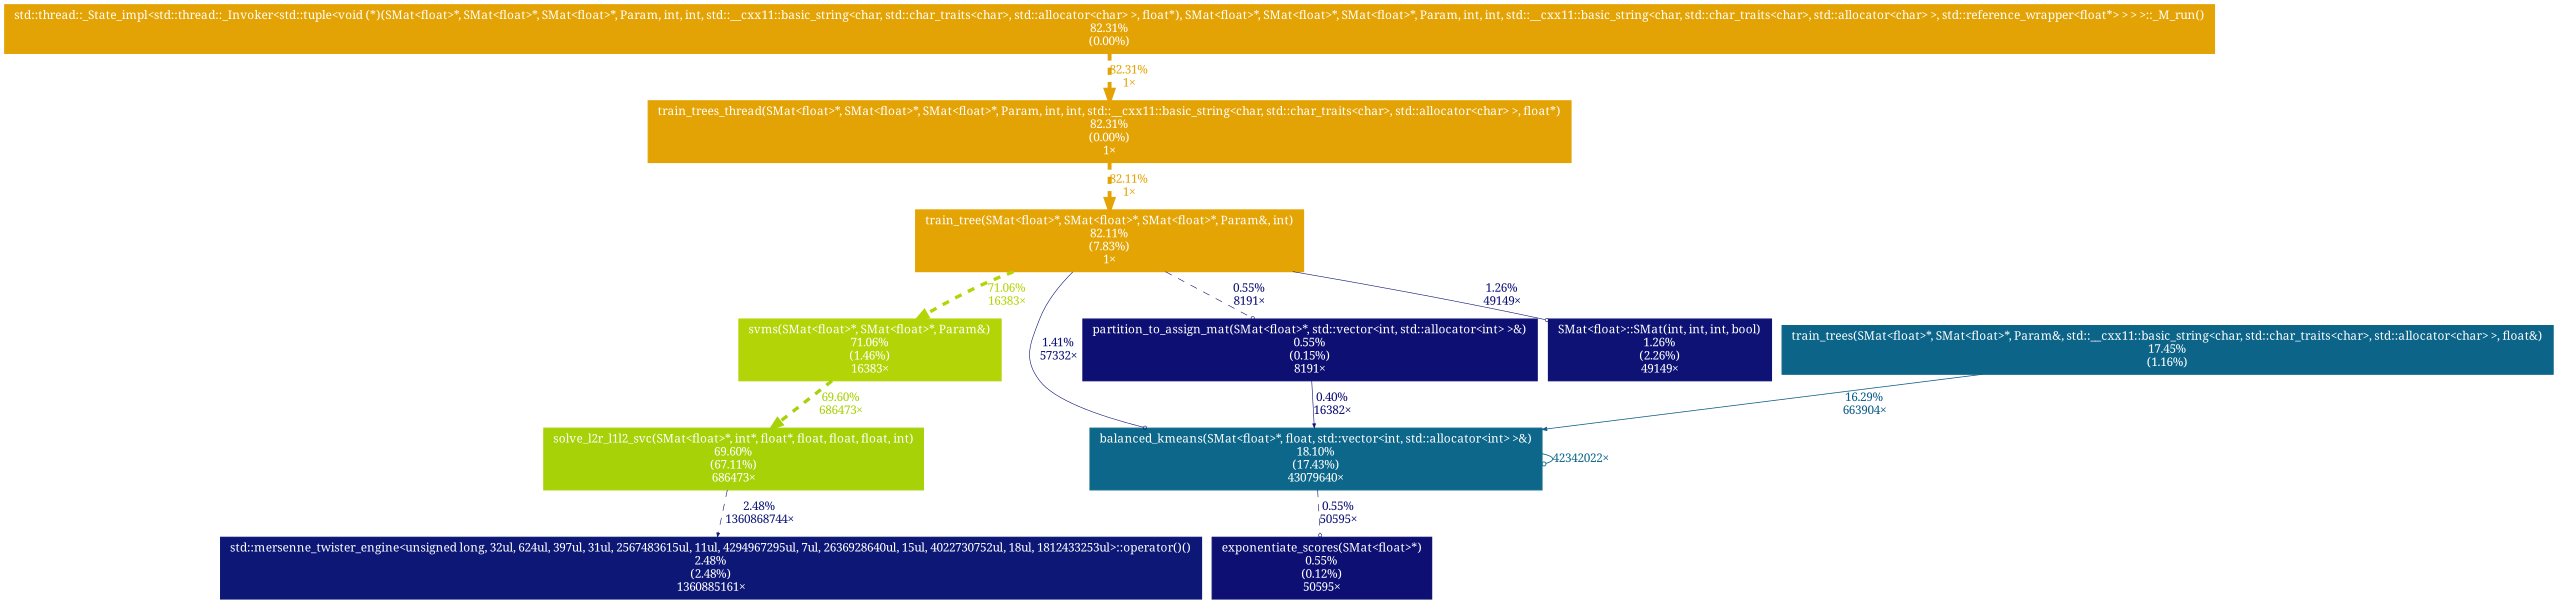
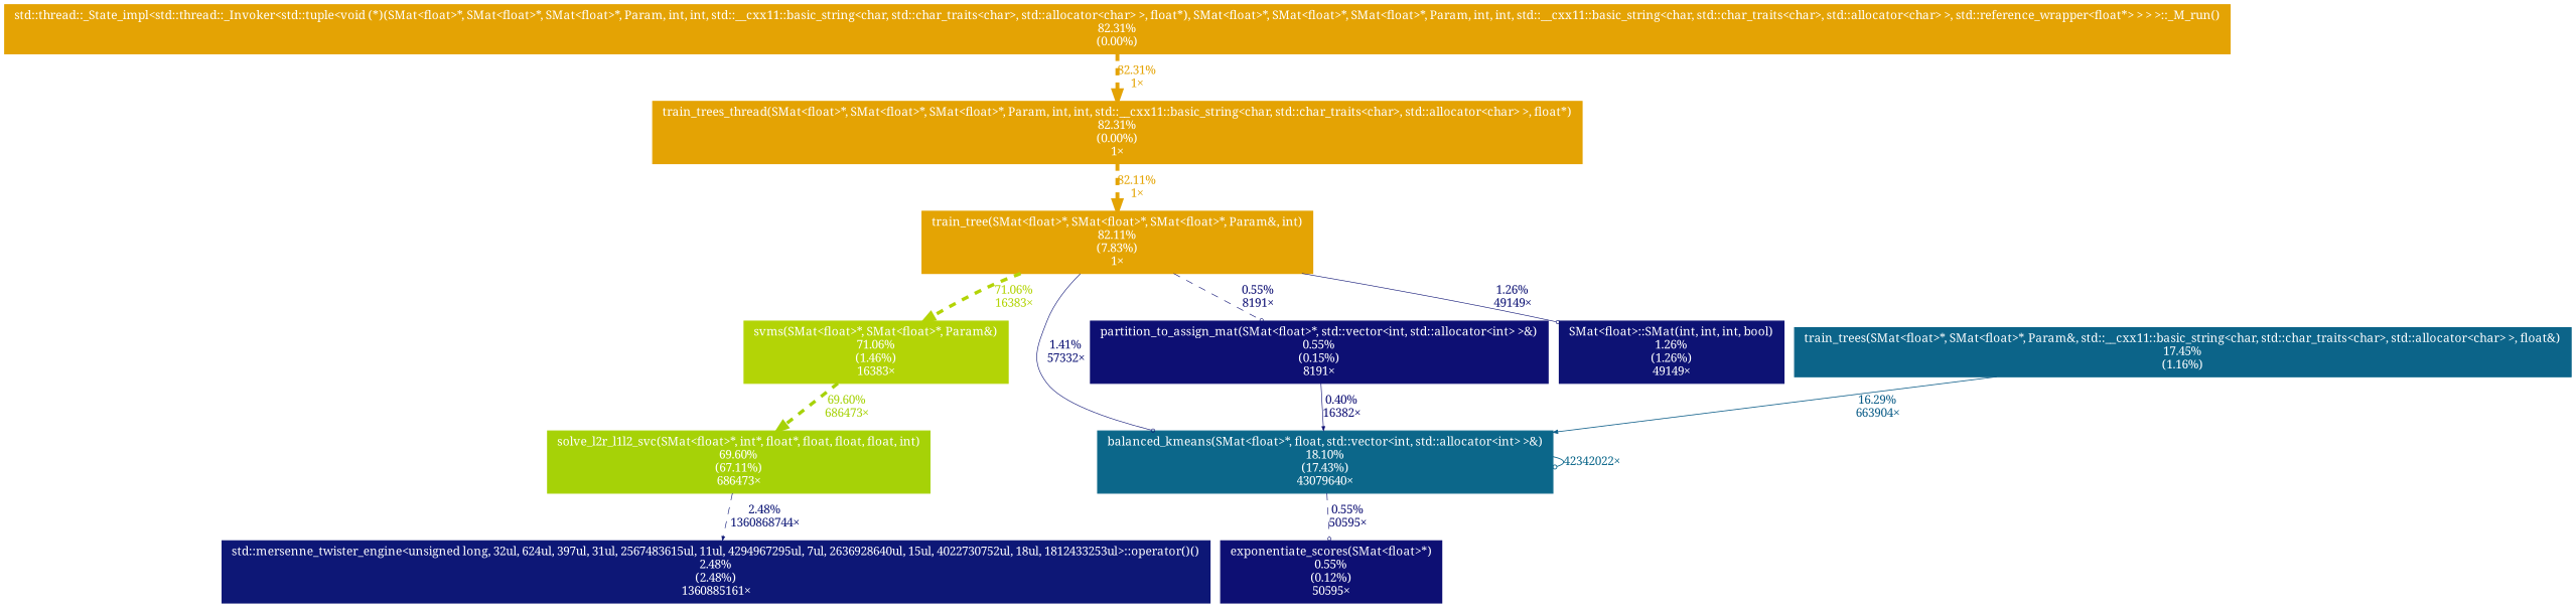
  digraph {
    fontname="Noto Serif"
    nodesep=0.125
    ranksep=0.25
    node [color="#e4a304" fontcolor="#ffffff" fontname="Noto Serif" fontsize=10.00 shape=box style=filled]
    edge [arrowsize=0.35 color="#0d0f73" fontcolor="#0d0f73" fontname="Noto Serif" fontsize=10.00 labeldistance=0.50 penwidth=0.50 style=dashed arrowhead=normal]
    n1 [height=0 label="train_trees_thread(SMat<float>*, SMat<float>*, SMat<float>*, Param, int, int, std::__cxx11::basic_string<char, std::char_traits<char>, std::allocator<char> >, float*)\n82.31%\n(0.00%)\n1×" width=0]
    n2 [color="#e4a404" height=0 label="train_tree(SMat<float>*, SMat<float>*, SMat<float>*, Param&, int)\n82.11%\n(7.83%)\n1×" width=0]
    n3 [color="#b3d406" height=0 label="svms(SMat<float>*, SMat<float>*, Param&)\n71.06%\n(1.46%)\n16383×" width=0]
    n4 [color="#0c678a" height=0 label="balanced_kmeans(SMat<float>*, float, std::vector<int, std::allocator<int> >&)\n18.10%\n(17.43%)\n43079640×" width=0]
-   n5 [color="#0d1274" height=0 label="SMat<float>::SMat(int, int, int, bool)\n1.26%\n(2.26%)\n49149×" width=0]
+   n5 [color="#0d1274" height=0 label="SMat<float>::SMat(int, int, int, bool)\n1.26%\n(1.26%)\n49149×" width=0]
    n6 [color="#0d0f73" height=0 label="partition_to_assign_mat(SMat<float>*, std::vector<int, std::allocator<int> >&)\n0.55%\n(0.15%)\n8191×" width=0]
    n7 [height=0 label="std::thread::_State_impl<std::thread::_Invoker<std::tuple<void (*)(SMat<float>*, SMat<float>*, SMat<float>*, Param, int, int, std::__cxx11::basic_string<char, std::char_traits<char>, std::allocator<char> >, float*), SMat<float>*, SMat<float>*, SMat<float>*, Param, int, int, std::__cxx11::basic_string<char, std::char_traits<char>, std::allocator<char> >, std::reference_wrapper<float*> > > >::_M_run()\n82.31%\n(0.00%)" width=0]
    n8 [color="#a6d207" height=0 label="solve_l2r_l1l2_svc(SMat<float>*, int*, float*, float, float, float, int)\n69.60%\n(67.11%)\n686473×" width=0]
    n9 [color="#0d0f73" height=0 label="exponentiate_scores(SMat<float>*)\n0.55%\n(0.12%)\n50595×" width=0]
    n10 [color="#0d1776" height=0 label="std::mersenne_twister_engine<unsigned long, 32ul, 624ul, 397ul, 31ul, 2567483615ul, 11ul, 4294967295ul, 7ul, 2636928640ul, 15ul, 4022730752ul, 18ul, 1812433253ul>::operator()()\n2.48%\n(2.48%)\n1360885161×" width=0]
    n11 [color="#0c6489" height=0 label="train_trees(SMat<float>*, SMat<float>*, Param&, std::__cxx11::basic_string<char, std::char_traits<char>, std::allocator<char> >, float&)\n17.45%\n(1.16%)" width=0]
    n1 -> n2 [arrowsize=0.91 color="#e4a404" fontcolor="#e4a404" label="82.11%\n1×" labeldistance=3.28 penwidth=3.28]
    n2 -> n3 [arrowsize=0.84 color="#b3d406" fontcolor="#b3d406" label="71.06%\n16383×" labeldistance=2.84 penwidth=2.84]
    n2 -> n4 [color="#0d1375" fontcolor="#0d1375" label="1.41%\n57332×" style=bold arrowhead=odot]
    n2 -> n5 [color="#0d1274" fontcolor="#0d1274" label="1.26%\n49149×" style=bold arrowhead=odot]
    n2 -> n6 [label="0.55%\n8191×" arrowhead=odot]
    n3 -> n8 [arrowsize=0.83 color="#a6d207" fontcolor="#a6d207" label="69.60%\n686473×" labeldistance=2.78 penwidth=2.78]
    n4 -> n4 [arrowsize=0.43 color="#0c678a" fontcolor="#0c678a" label="42342022×" labeldistance=0.72 penwidth=0.72 style=bold arrowhead=odot]
    n4 -> n9 [label="0.55%\n50595×" arrowhead=odot]
    n6 -> n4 [color="#0d0e73" fontcolor="#0d0e73" label="0.40%\n16382×" style=bold]
    n7 -> n1 [arrowsize=0.91 color="#e4a304" fontcolor="#e4a304" label="82.31%\n1×" labeldistance=3.29 penwidth=3.29]
    n8 -> n10 [color="#0d1776" fontcolor="#0d1776" label="2.48%\n1360868744×"]
    n11 -> n4 [arrowsize=0.40 color="#0c5d88" fontcolor="#0c5d88" label="16.29%\n663904×" labeldistance=0.65 penwidth=0.65 style=bold]
  }
